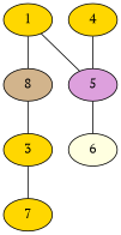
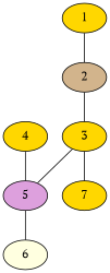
  graph {
    fontname="PT Serif"
    node [fillcolor=gold fontname="PT Serif" style=filled]
    edge [fontname="PT Serif"]
-   2 [fillcolor=tan label=8]
+   2 [fillcolor=tan]
    1
    3
    5 [fillcolor=plum]
    7
    6 [fillcolor=lightyellow]
    4
    2 -- 3
    1 -- 2
-   1 -- 5
+   3 -- 5
    3 -- 7
    5 -- 6
    4 -- 5
  }
